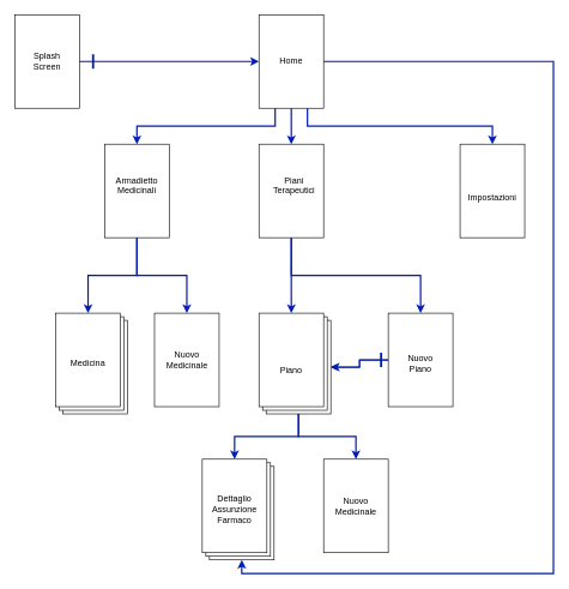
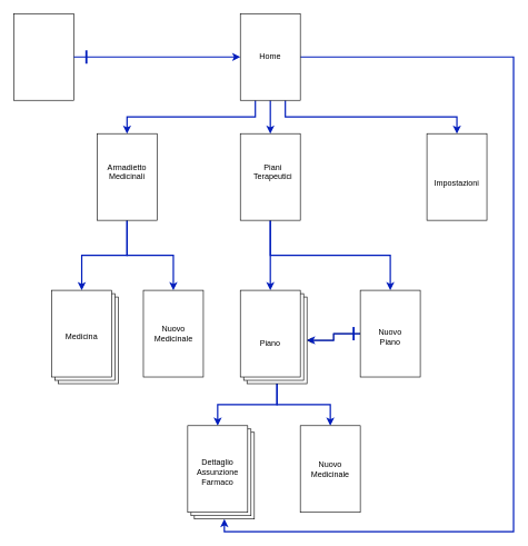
  <mxCell id="0" />
  <mxCell id="1" parent="0" />
  <mxCell id="2" value="" style="rounded=0;whiteSpace=wrap;html=1;" parent="1" vertex="1"><mxGeometry x="20" y="20" width="90" height="130" as="geometry" /></mxCell>
- <mxCell id="3" value="&lt;div&gt;Splash&lt;/div&gt;&lt;div&gt;Screen&lt;/div&gt;" style="text;html=1;strokeColor=none;fillColor=none;align=center;verticalAlign=middle;whiteSpace=wrap;rounded=0;" parent="1" vertex="1"><mxGeometry x="45" y="75" width="40" height="20" as="geometry" /></mxCell>
  <mxCell id="4" style="edgeStyle=orthogonalEdgeStyle;rounded=0;orthogonalLoop=1;jettySize=auto;html=1;exitX=0.25;exitY=1;exitDx=0;exitDy=0;entryX=0.5;entryY=0;entryDx=0;entryDy=0;fillColor=#0050ef;strokeColor=#001DBC;strokeWidth=2;" parent="1" source="8" target="16" edge="1"><mxGeometry relative="1" as="geometry" /></mxCell>
  <mxCell id="5" style="edgeStyle=orthogonalEdgeStyle;rounded=0;orthogonalLoop=1;jettySize=auto;html=1;exitX=0.5;exitY=1;exitDx=0;exitDy=0;entryX=0.5;entryY=0;entryDx=0;entryDy=0;strokeWidth=2;fillColor=#0050ef;strokeColor=#001DBC;" parent="1" source="8" target="20" edge="1"><mxGeometry relative="1" as="geometry" /></mxCell>
  <mxCell id="6" style="edgeStyle=orthogonalEdgeStyle;rounded=0;orthogonalLoop=1;jettySize=auto;html=1;exitX=0.75;exitY=1;exitDx=0;exitDy=0;fillColor=#0050ef;strokeColor=#001DBC;strokeWidth=2;" parent="1" source="8" target="12" edge="1"><mxGeometry relative="1" as="geometry" /></mxCell>
  <mxCell id="7" style="edgeStyle=orthogonalEdgeStyle;rounded=0;orthogonalLoop=1;jettySize=auto;html=1;exitX=1;exitY=0.5;exitDx=0;exitDy=0;entryX=0.5;entryY=1;entryDx=0;entryDy=0;fillColor=#0050ef;strokeColor=#001DBC;strokeWidth=2;" parent="1" source="8" target="39" edge="1"><mxGeometry relative="1" as="geometry"><Array as="points"><mxPoint x="770" y="85" /><mxPoint x="770" y="797" /><mxPoint x="336" y="797" /></Array></mxGeometry></mxCell>
  <mxCell id="8" value="" style="rounded=0;whiteSpace=wrap;html=1;" parent="1" vertex="1"><mxGeometry x="360" y="20" width="90" height="130" as="geometry" /></mxCell>
  <mxCell id="9" value="&lt;div&gt;Home&lt;/div&gt;" style="text;html=1;strokeColor=none;fillColor=none;align=center;verticalAlign=middle;whiteSpace=wrap;rounded=0;" parent="1" vertex="1"><mxGeometry x="385" y="75" width="40" height="20" as="geometry" /></mxCell>
  <mxCell id="10" value="" style="endArrow=classic;html=1;exitX=1;exitY=0.5;exitDx=0;exitDy=0;entryX=0;entryY=0.5;entryDx=0;entryDy=0;fillColor=#0050ef;strokeColor=#001DBC;strokeWidth=2;" parent="1" source="2" target="8" edge="1"><mxGeometry width="50" height="50" relative="1" as="geometry"><mxPoint x="290" y="110" as="sourcePoint" /><mxPoint x="340" y="60" as="targetPoint" /></mxGeometry></mxCell>
  <mxCell id="11" value="" style="endArrow=none;html=1;fillColor=#0050ef;strokeColor=#001DBC;strokeWidth=3;" parent="1" edge="1"><mxGeometry width="50" height="50" relative="1" as="geometry"><mxPoint x="129" y="95" as="sourcePoint" /><mxPoint x="129" y="75" as="targetPoint" /></mxGeometry></mxCell>
  <mxCell id="12" value="" style="rounded=0;whiteSpace=wrap;html=1;" parent="1" vertex="1"><mxGeometry x="640" y="200" width="90" height="130" as="geometry" /></mxCell>
  <mxCell id="13" value="Impostazioni" style="text;html=1;strokeColor=none;fillColor=none;align=center;verticalAlign=middle;whiteSpace=wrap;rounded=0;" parent="1" vertex="1"><mxGeometry x="665" y="265" width="40" height="20" as="geometry" /></mxCell>
  <mxCell id="14" style="edgeStyle=orthogonalEdgeStyle;rounded=0;orthogonalLoop=1;jettySize=auto;html=1;exitX=0.5;exitY=1;exitDx=0;exitDy=0;entryX=0.5;entryY=0;entryDx=0;entryDy=0;strokeWidth=2;fillColor=#0050ef;strokeColor=#001DBC;" parent="1" source="16" target="24" edge="1"><mxGeometry relative="1" as="geometry" /></mxCell>
  <mxCell id="15" style="edgeStyle=orthogonalEdgeStyle;rounded=0;orthogonalLoop=1;jettySize=auto;html=1;exitX=0.5;exitY=1;exitDx=0;exitDy=0;entryX=0.5;entryY=0;entryDx=0;entryDy=0;fillColor=#0050ef;strokeColor=#001DBC;strokeWidth=2;" parent="1" source="16" target="26" edge="1"><mxGeometry relative="1" as="geometry" /></mxCell>
  <mxCell id="16" value="" style="rounded=0;whiteSpace=wrap;html=1;" parent="1" vertex="1"><mxGeometry x="145" y="200" width="90" height="130" as="geometry" /></mxCell>
  <mxCell id="17" value="&lt;div&gt;Armadietto&lt;/div&gt;&lt;div&gt;Medicinali&lt;/div&gt;&lt;div&gt;&lt;br&gt;&lt;/div&gt;" style="text;html=1;strokeColor=none;fillColor=none;align=center;verticalAlign=middle;whiteSpace=wrap;rounded=0;" parent="1" vertex="1"><mxGeometry x="170" y="255" width="40" height="20" as="geometry" /></mxCell>
  <mxCell id="18" style="edgeStyle=orthogonalEdgeStyle;rounded=0;orthogonalLoop=1;jettySize=auto;html=1;exitX=0.5;exitY=1;exitDx=0;exitDy=0;entryX=0.5;entryY=0;entryDx=0;entryDy=0;fillColor=#0050ef;strokeColor=#001DBC;strokeWidth=2;" parent="1" source="20" target="32" edge="1"><mxGeometry relative="1" as="geometry" /></mxCell>
  <mxCell id="19" style="edgeStyle=orthogonalEdgeStyle;rounded=0;orthogonalLoop=1;jettySize=auto;html=1;exitX=0.5;exitY=1;exitDx=0;exitDy=0;fillColor=#0050ef;strokeColor=#001DBC;strokeWidth=2;" parent="1" source="20" target="36" edge="1"><mxGeometry relative="1" as="geometry" /></mxCell>
  <mxCell id="20" value="" style="rounded=0;whiteSpace=wrap;html=1;" parent="1" vertex="1"><mxGeometry x="360" y="200" width="90" height="130" as="geometry" /></mxCell>
  <mxCell id="21" value="&lt;div&gt;Piani&lt;/div&gt;&lt;div&gt;Terapeutici&lt;/div&gt;&lt;div&gt;&lt;br&gt;&lt;/div&gt;" style="text;html=1;strokeColor=none;fillColor=none;align=center;verticalAlign=middle;whiteSpace=wrap;rounded=0;" parent="1" vertex="1"><mxGeometry x="389" y="255" width="40" height="20" as="geometry" /></mxCell>
  <mxCell id="22" value="" style="rounded=0;whiteSpace=wrap;html=1;" parent="1" vertex="1"><mxGeometry x="87" y="445" width="90" height="130" as="geometry" /></mxCell>
  <mxCell id="23" value="" style="rounded=0;whiteSpace=wrap;html=1;" parent="1" vertex="1"><mxGeometry x="82" y="440" width="90" height="130" as="geometry" /></mxCell>
  <mxCell id="24" value="" style="rounded=0;whiteSpace=wrap;html=1;" parent="1" vertex="1"><mxGeometry x="77" y="435" width="90" height="130" as="geometry" /></mxCell>
  <mxCell id="25" value="Medicina" style="text;html=1;strokeColor=none;fillColor=none;align=center;verticalAlign=middle;whiteSpace=wrap;rounded=0;" parent="1" vertex="1"><mxGeometry x="102" y="495" width="40" height="20" as="geometry" /></mxCell>
  <mxCell id="26" value="" style="rounded=0;whiteSpace=wrap;html=1;" parent="1" vertex="1"><mxGeometry x="214.5" y="435" width="90" height="130" as="geometry" /></mxCell>
  <mxCell id="27" value="&lt;div&gt;Nuovo&lt;/div&gt;&lt;div&gt;Medicinale&lt;/div&gt;" style="text;html=1;strokeColor=none;fillColor=none;align=center;verticalAlign=middle;whiteSpace=wrap;rounded=0;" parent="1" vertex="1"><mxGeometry x="239.5" y="490" width="40" height="20" as="geometry" /></mxCell>
  <mxCell id="28" style="edgeStyle=orthogonalEdgeStyle;rounded=0;orthogonalLoop=1;jettySize=auto;html=1;exitX=0.5;exitY=1;exitDx=0;exitDy=0;strokeWidth=2;fillColor=#0050ef;strokeColor=#001DBC;" parent="1" source="30" target="41" edge="1"><mxGeometry relative="1" as="geometry" /></mxCell>
  <mxCell id="29" style="edgeStyle=orthogonalEdgeStyle;rounded=0;orthogonalLoop=1;jettySize=auto;html=1;exitX=0.5;exitY=1;exitDx=0;exitDy=0;entryX=0.5;entryY=0;entryDx=0;entryDy=0;fillColor=#0050ef;strokeColor=#001DBC;strokeWidth=2;" parent="1" source="30" target="43" edge="1"><mxGeometry relative="1" as="geometry" /></mxCell>
  <mxCell id="30" value="" style="rounded=0;whiteSpace=wrap;html=1;" parent="1" vertex="1"><mxGeometry x="370" y="445" width="90" height="130" as="geometry" /></mxCell>
  <mxCell id="31" value="" style="rounded=0;whiteSpace=wrap;html=1;" parent="1" vertex="1"><mxGeometry x="365" y="440" width="90" height="130" as="geometry" /></mxCell>
  <mxCell id="32" value="" style="rounded=0;whiteSpace=wrap;html=1;" parent="1" vertex="1"><mxGeometry x="360" y="435" width="90" height="130" as="geometry" /></mxCell>
  <mxCell id="33" value="Piano" style="text;html=1;strokeColor=none;fillColor=none;align=center;verticalAlign=middle;whiteSpace=wrap;rounded=0;" parent="1" vertex="1"><mxGeometry x="385" y="505" width="40" height="20" as="geometry" /></mxCell>
  <mxCell id="34" style="edgeStyle=orthogonalEdgeStyle;rounded=0;orthogonalLoop=1;jettySize=auto;html=1;exitX=0;exitY=0.5;exitDx=0;exitDy=0;entryX=1;entryY=0.5;entryDx=0;entryDy=0;" parent="1" source="36" target="30" edge="1"><mxGeometry relative="1" as="geometry" /></mxCell>
  <mxCell id="35" value="" style="edgeStyle=orthogonalEdgeStyle;rounded=0;orthogonalLoop=1;jettySize=auto;html=1;fillColor=#0050ef;strokeColor=#001DBC;strokeWidth=2;" parent="1" source="36" target="30" edge="1"><mxGeometry relative="1" as="geometry" /></mxCell>
  <mxCell id="36" value="" style="rounded=0;whiteSpace=wrap;html=1;" parent="1" vertex="1"><mxGeometry x="540" y="435" width="90" height="130" as="geometry" /></mxCell>
  <mxCell id="37" value="&lt;div&gt;Nuovo&lt;/div&gt;&lt;div&gt;Piano&lt;br&gt;&lt;/div&gt;" style="text;html=1;strokeColor=none;fillColor=none;align=center;verticalAlign=middle;whiteSpace=wrap;rounded=0;" parent="1" vertex="1"><mxGeometry x="565" y="495" width="40" height="20" as="geometry" /></mxCell>
  <mxCell id="38" value="" style="endArrow=none;html=1;fillColor=#0050ef;strokeColor=#001DBC;strokeWidth=3;" parent="1" edge="1"><mxGeometry width="50" height="50" relative="1" as="geometry"><mxPoint x="530" y="510" as="sourcePoint" /><mxPoint x="530" y="490" as="targetPoint" /></mxGeometry></mxCell>
  <mxCell id="39" value="" style="rounded=0;whiteSpace=wrap;html=1;" parent="1" vertex="1"><mxGeometry x="291" y="648" width="90" height="130" as="geometry" /></mxCell>
  <mxCell id="40" value="" style="rounded=0;whiteSpace=wrap;html=1;" parent="1" vertex="1"><mxGeometry x="286" y="643" width="90" height="130" as="geometry" /></mxCell>
  <mxCell id="41" value="" style="rounded=0;whiteSpace=wrap;html=1;" parent="1" vertex="1"><mxGeometry x="281" y="638" width="90" height="130" as="geometry" /></mxCell>
  <mxCell id="42" value="&lt;div&gt;Dettaglio&lt;/div&gt;&lt;div&gt;Assunzione&lt;/div&gt;&lt;div&gt;Farmaco&lt;/div&gt;" style="text;html=1;strokeColor=none;fillColor=none;align=center;verticalAlign=middle;whiteSpace=wrap;rounded=0;" parent="1" vertex="1"><mxGeometry x="306" y="698" width="40" height="20" as="geometry" /></mxCell>
  <mxCell id="43" value="" style="rounded=0;whiteSpace=wrap;html=1;" parent="1" vertex="1"><mxGeometry x="450" y="638" width="90" height="130" as="geometry" /></mxCell>
  <mxCell id="44" value="&lt;div&gt;Nuovo&lt;/div&gt;&lt;div&gt;Medicinale&lt;/div&gt;" style="text;html=1;strokeColor=none;fillColor=none;align=center;verticalAlign=middle;whiteSpace=wrap;rounded=0;" parent="1" vertex="1"><mxGeometry x="475" y="693" width="40" height="20" as="geometry" /></mxCell>
